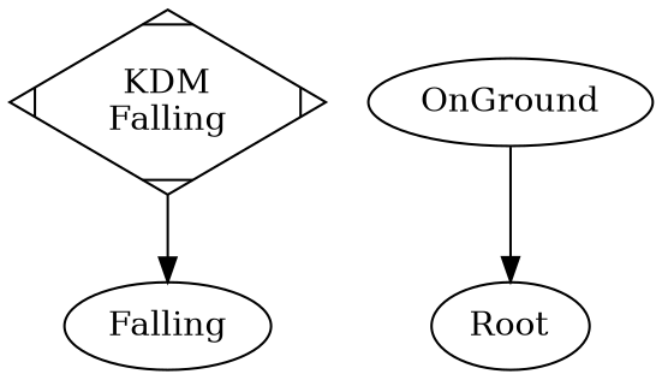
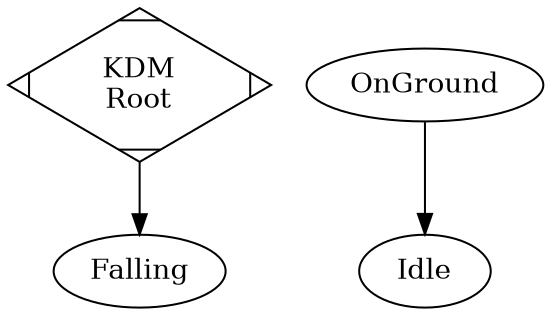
  digraph {
-   n1 [label="KDM\nFalling" shape=Mdiamond]
+   n1 [label="KDM\nRoot" shape=Mdiamond]
    Falling
    OnGround
-   Idle [label=Root]
+   Idle
    n1 -> Falling
    OnGround -> Idle
  }
